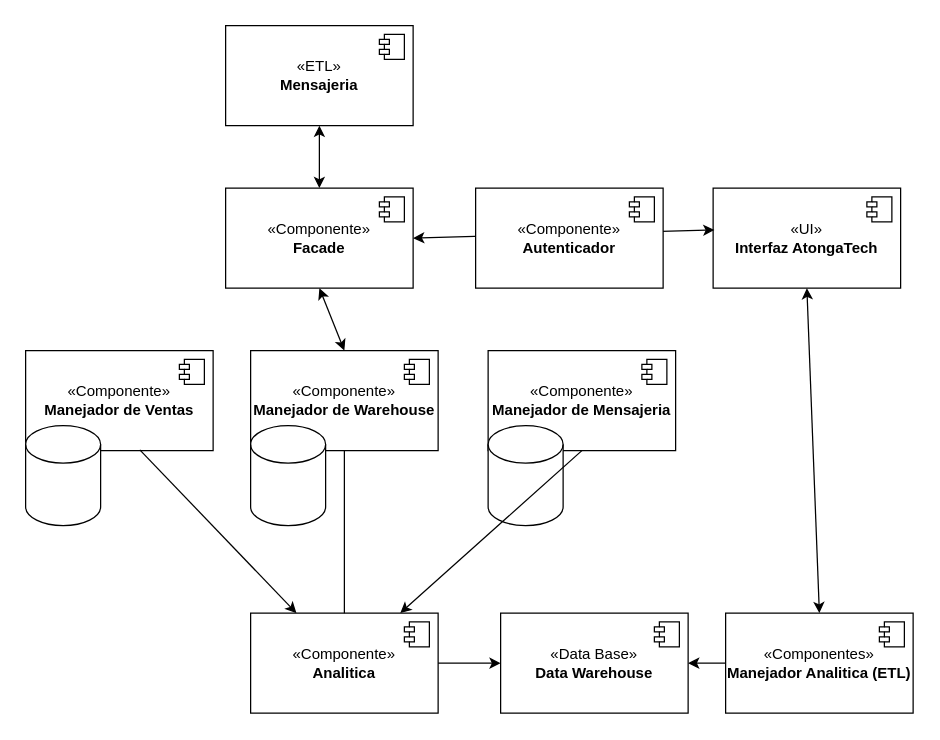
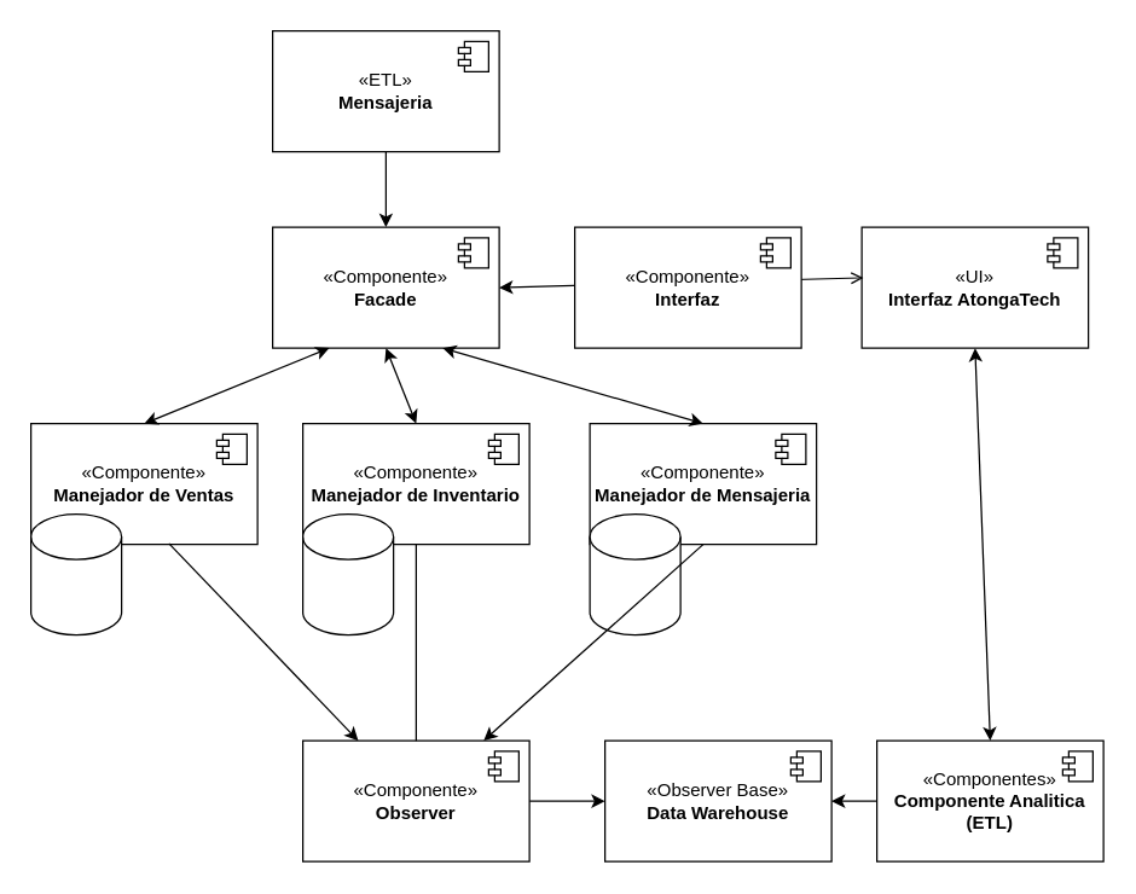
  <mxCell id="0" />
  <mxCell id="1" parent="0" />
  <mxCell id="2" value="«ETL»&lt;br&gt;&lt;b&gt;Mensajeria&lt;/b&gt;" style="html=1;dropTarget=0;whiteSpace=wrap;" parent="1" vertex="1"><mxGeometry x="180" y="20" width="150" height="80" as="geometry" /></mxCell>
  <mxCell id="3" value="" style="shape=module;jettyWidth=8;jettyHeight=4;" parent="2" vertex="1"><mxGeometry x="1" width="20" height="20" relative="1" as="geometry"><mxPoint x="-27" y="7" as="offset" /></mxGeometry></mxCell>
  <mxCell id="4" value="«Componente»&lt;br&gt;&lt;b&gt;Facade&lt;/b&gt;" style="html=1;dropTarget=0;whiteSpace=wrap;" vertex="1" parent="1"><mxGeometry x="180" y="150" width="150" height="80" as="geometry" /></mxCell>
  <mxCell id="5" value="" style="shape=module;jettyWidth=8;jettyHeight=4;" vertex="1" parent="4"><mxGeometry x="1" width="20" height="20" relative="1" as="geometry"><mxPoint x="-27" y="7" as="offset" /></mxGeometry></mxCell>
  <mxCell id="6" value="«UI»&lt;br&gt;&lt;b&gt;Interfaz AtongaTech&lt;/b&gt;" style="html=1;dropTarget=0;whiteSpace=wrap;" vertex="1" parent="1"><mxGeometry x="570" y="150" width="150" height="80" as="geometry" /></mxCell>
  <mxCell id="7" value="" style="shape=module;jettyWidth=8;jettyHeight=4;" vertex="1" parent="6"><mxGeometry x="1" width="20" height="20" relative="1" as="geometry"><mxPoint x="-27" y="7" as="offset" /></mxGeometry></mxCell>
  <mxCell id="8" value="«Componente»&lt;br&gt;&lt;b&gt;Manejador de Ventas&lt;/b&gt;" style="html=1;dropTarget=0;whiteSpace=wrap;" vertex="1" parent="1"><mxGeometry x="20" y="280" width="150" height="80" as="geometry" /></mxCell>
  <mxCell id="9" value="" style="shape=module;jettyWidth=8;jettyHeight=4;" vertex="1" parent="8"><mxGeometry x="1" width="20" height="20" relative="1" as="geometry"><mxPoint x="-27" y="7" as="offset" /></mxGeometry></mxCell>
- <mxCell id="10" value="«Componente»&lt;br&gt;&lt;b&gt;Manejador de Warehouse&lt;/b&gt;" style="html=1;dropTarget=0;whiteSpace=wrap;" vertex="1" parent="1"><mxGeometry x="200" y="280" width="150" height="80" as="geometry" /></mxCell>
+ <mxCell id="10" value="«Componente»&lt;br&gt;&lt;b&gt;Manejador de Inventario&lt;/b&gt;" style="html=1;dropTarget=0;whiteSpace=wrap;" vertex="1" parent="1"><mxGeometry x="200" y="280" width="150" height="80" as="geometry" /></mxCell>
  <mxCell id="11" value="" style="shape=module;jettyWidth=8;jettyHeight=4;" vertex="1" parent="10"><mxGeometry x="1" width="20" height="20" relative="1" as="geometry"><mxPoint x="-27" y="7" as="offset" /></mxGeometry></mxCell>
  <mxCell id="12" value="«Componente»&lt;br&gt;&lt;b&gt;Manejador de Mensajeria&lt;/b&gt;" style="html=1;dropTarget=0;whiteSpace=wrap;" vertex="1" parent="1"><mxGeometry x="390" y="280" width="150" height="80" as="geometry" /></mxCell>
  <mxCell id="13" value="" style="shape=module;jettyWidth=8;jettyHeight=4;" vertex="1" parent="12"><mxGeometry x="1" width="20" height="20" relative="1" as="geometry"><mxPoint x="-27" y="7" as="offset" /></mxGeometry></mxCell>
- <mxCell id="14" value="«Componente»&lt;br&gt;&lt;b&gt;Analitica&lt;/b&gt;" style="html=1;dropTarget=0;whiteSpace=wrap;" vertex="1" parent="1"><mxGeometry x="200" y="490" width="150" height="80" as="geometry" /></mxCell>
+ <mxCell id="14" value="«Componente»&lt;br&gt;&lt;b&gt;Observer&lt;/b&gt;" style="html=1;dropTarget=0;whiteSpace=wrap;" vertex="1" parent="1"><mxGeometry x="200" y="490" width="150" height="80" as="geometry" /></mxCell>
  <mxCell id="15" value="" style="shape=module;jettyWidth=8;jettyHeight=4;" vertex="1" parent="14"><mxGeometry x="1" width="20" height="20" relative="1" as="geometry"><mxPoint x="-27" y="7" as="offset" /></mxGeometry></mxCell>
- <mxCell id="16" value="«Data Base»&lt;br&gt;&lt;b&gt;Data Warehouse&lt;/b&gt;" style="html=1;dropTarget=0;whiteSpace=wrap;" vertex="1" parent="1"><mxGeometry x="400" y="490" width="150" height="80" as="geometry" /></mxCell>
+ <mxCell id="16" value="«Observer Base»&lt;br&gt;&lt;b&gt;Data Warehouse&lt;/b&gt;" style="html=1;dropTarget=0;whiteSpace=wrap;" vertex="1" parent="1"><mxGeometry x="400" y="490" width="150" height="80" as="geometry" /></mxCell>
  <mxCell id="17" value="" style="shape=module;jettyWidth=8;jettyHeight=4;" vertex="1" parent="16"><mxGeometry x="1" width="20" height="20" relative="1" as="geometry"><mxPoint x="-27" y="7" as="offset" /></mxGeometry></mxCell>
- <mxCell id="18" value="«Componentes»&lt;br&gt;&lt;b&gt;Manejador Analitica (ETL)&lt;/b&gt;" style="html=1;dropTarget=0;whiteSpace=wrap;" vertex="1" parent="1"><mxGeometry x="580" y="490" width="150" height="80" as="geometry" /></mxCell>
+ <mxCell id="18" value="«Componentes»&lt;br&gt;&lt;b&gt;Componente Analitica (ETL)&lt;/b&gt;" style="html=1;dropTarget=0;whiteSpace=wrap;" vertex="1" parent="1"><mxGeometry x="580" y="490" width="150" height="80" as="geometry" /></mxCell>
  <mxCell id="19" value="" style="shape=module;jettyWidth=8;jettyHeight=4;" vertex="1" parent="18"><mxGeometry x="1" width="20" height="20" relative="1" as="geometry"><mxPoint x="-27" y="7" as="offset" /></mxGeometry></mxCell>
  <mxCell id="20" value="" style="shape=cylinder3;whiteSpace=wrap;html=1;boundedLbl=1;backgroundOutline=1;size=15;" vertex="1" parent="1"><mxGeometry x="20" y="340" width="60" height="80" as="geometry" /></mxCell>
  <mxCell id="21" value="" style="shape=cylinder3;whiteSpace=wrap;html=1;boundedLbl=1;backgroundOutline=1;size=15;" vertex="1" parent="1"><mxGeometry x="200" y="340" width="60" height="80" as="geometry" /></mxCell>
  <mxCell id="22" value="" style="shape=cylinder3;whiteSpace=wrap;html=1;boundedLbl=1;backgroundOutline=1;size=15;" vertex="1" parent="1"><mxGeometry x="390" y="340" width="60" height="80" as="geometry" /></mxCell>
- <mxCell id="23" value="" style="endArrow=classic;startArrow=classic;html=1;rounded=0;exitX=0.5;exitY=0;exitDx=0;exitDy=0;entryX=0.5;entryY=1;entryDx=0;entryDy=0;" edge="1" parent="1" source="4" target="2"><mxGeometry width="50" height="50" relative="1" as="geometry"><mxPoint x="280" y="280" as="sourcePoint" /><mxPoint x="330" y="230" as="targetPoint" /></mxGeometry></mxCell>
- <mxCell id="24" value="" style="endArrow=classic;startArrow=classic;html=1;rounded=0;exitX=1;exitY=0.5;exitDx=0;exitDy=0;entryX=0.007;entryY=0.418;entryDx=0;entryDy=0;entryPerimeter=0;" edge="1" parent="1" source="4" target="6"><mxGeometry width="50" height="50" relative="1" as="geometry"><mxPoint x="265" y="160" as="sourcePoint" /><mxPoint x="265" y="110" as="targetPoint" /></mxGeometry></mxCell>
+ <mxCell id="23" value="" style="endArrow=none;startArrow=classic;html=1;rounded=0;exitX=0.5;exitY=0;exitDx=0;exitDy=0;entryX=0.5;entryY=1;entryDx=0;entryDy=0;" edge="1" parent="1" source="4" target="2"><mxGeometry width="50" height="50" relative="1" as="geometry"><mxPoint x="280" y="280" as="sourcePoint" /><mxPoint x="330" y="230" as="targetPoint" /></mxGeometry></mxCell>
+ <mxCell id="24" value="" style="endArrow=open;startArrow=classic;html=1;rounded=0;exitX=1;exitY=0.5;exitDx=0;exitDy=0;entryX=0.007;entryY=0.418;entryDx=0;entryDy=0;entryPerimeter=0;" edge="1" parent="1" source="4" target="6"><mxGeometry width="50" height="50" relative="1" as="geometry"><mxPoint x="265" y="160" as="sourcePoint" /><mxPoint x="265" y="110" as="targetPoint" /></mxGeometry></mxCell>
  <mxCell id="25" value="" style="endArrow=classic;startArrow=classic;html=1;rounded=0;exitX=0.5;exitY=0;exitDx=0;exitDy=0;entryX=0.5;entryY=1;entryDx=0;entryDy=0;" edge="1" parent="1" source="18" target="6"><mxGeometry width="50" height="50" relative="1" as="geometry"><mxPoint x="340" y="200" as="sourcePoint" /><mxPoint x="581" y="193" as="targetPoint" /></mxGeometry></mxCell>
  <mxCell id="26" value="" style="endArrow=classic;html=1;rounded=0;exitX=0;exitY=0.5;exitDx=0;exitDy=0;entryX=1;entryY=0.5;entryDx=0;entryDy=0;" edge="1" parent="1" source="18" target="16"><mxGeometry width="50" height="50" relative="1" as="geometry"><mxPoint x="280" y="280" as="sourcePoint" /><mxPoint x="330" y="230" as="targetPoint" /></mxGeometry></mxCell>
  <mxCell id="27" value="" style="endArrow=classic;html=1;rounded=0;exitX=1;exitY=0.5;exitDx=0;exitDy=0;" edge="1" parent="1" source="14"><mxGeometry width="50" height="50" relative="1" as="geometry"><mxPoint x="590" y="540" as="sourcePoint" /><mxPoint x="400" y="530" as="targetPoint" /></mxGeometry></mxCell>
  <mxCell id="28" value="" style="endArrow=classic;html=1;rounded=0;exitX=0.609;exitY=0.992;exitDx=0;exitDy=0;exitPerimeter=0;" edge="1" parent="1" source="8" target="14"><mxGeometry width="50" height="50" relative="1" as="geometry"><mxPoint x="360" y="540" as="sourcePoint" /><mxPoint x="410" y="540" as="targetPoint" /></mxGeometry></mxCell>
  <mxCell id="29" value="" style="endArrow=none;html=1;rounded=0;exitX=0.5;exitY=1;exitDx=0;exitDy=0;entryX=0.5;entryY=0;entryDx=0;entryDy=0;" edge="1" parent="1" source="10" target="14"><mxGeometry width="50" height="50" relative="1" as="geometry"><mxPoint x="121" y="369" as="sourcePoint" /><mxPoint x="247" y="500" as="targetPoint" /></mxGeometry></mxCell>
  <mxCell id="30" value="" style="endArrow=classic;html=1;rounded=0;exitX=0.5;exitY=1;exitDx=0;exitDy=0;" edge="1" parent="1" source="12" target="14"><mxGeometry width="50" height="50" relative="1" as="geometry"><mxPoint x="285" y="370" as="sourcePoint" /><mxPoint x="285" y="500" as="targetPoint" /></mxGeometry></mxCell>
+ <mxCell id="31" value="" style="endArrow=classic;startArrow=classic;html=1;rounded=0;exitX=0.5;exitY=0;exitDx=0;exitDy=0;entryX=0.25;entryY=1;entryDx=0;entryDy=0;" edge="1" parent="1" source="8" target="4"><mxGeometry width="50" height="50" relative="1" as="geometry"><mxPoint x="265" y="160" as="sourcePoint" /><mxPoint x="265" y="110" as="targetPoint" /></mxGeometry></mxCell>
  <mxCell id="32" value="" style="endArrow=classic;startArrow=classic;html=1;rounded=0;exitX=0.5;exitY=0;exitDx=0;exitDy=0;entryX=0.5;entryY=1;entryDx=0;entryDy=0;" edge="1" parent="1" source="10" target="4"><mxGeometry width="50" height="50" relative="1" as="geometry"><mxPoint x="105" y="290" as="sourcePoint" /><mxPoint x="228" y="240" as="targetPoint" /></mxGeometry></mxCell>
- <mxCell id="34" value="«Componente»&lt;br&gt;&lt;b&gt;Autenticador&lt;/b&gt;" style="html=1;dropTarget=0;whiteSpace=wrap;" vertex="1" parent="1"><mxGeometry x="380" y="150" width="150" height="80" as="geometry" /></mxCell>
+ <mxCell id="33" value="" style="endArrow=classic;startArrow=classic;html=1;rounded=0;exitX=0.5;exitY=0;exitDx=0;exitDy=0;entryX=0.75;entryY=1;entryDx=0;entryDy=0;" edge="1" parent="1" source="12" target="4"><mxGeometry width="50" height="50" relative="1" as="geometry"><mxPoint x="285" y="290" as="sourcePoint" /><mxPoint x="265" y="240" as="targetPoint" /></mxGeometry></mxCell>
+ <mxCell id="34" value="«Componente»&lt;br&gt;&lt;b&gt;Interfaz&lt;/b&gt;" style="html=1;dropTarget=0;whiteSpace=wrap;" vertex="1" parent="1"><mxGeometry x="380" y="150" width="150" height="80" as="geometry" /></mxCell>
  <mxCell id="35" value="" style="shape=module;jettyWidth=8;jettyHeight=4;" vertex="1" parent="34"><mxGeometry x="1" width="20" height="20" relative="1" as="geometry"><mxPoint x="-27" y="7" as="offset" /></mxGeometry></mxCell>
